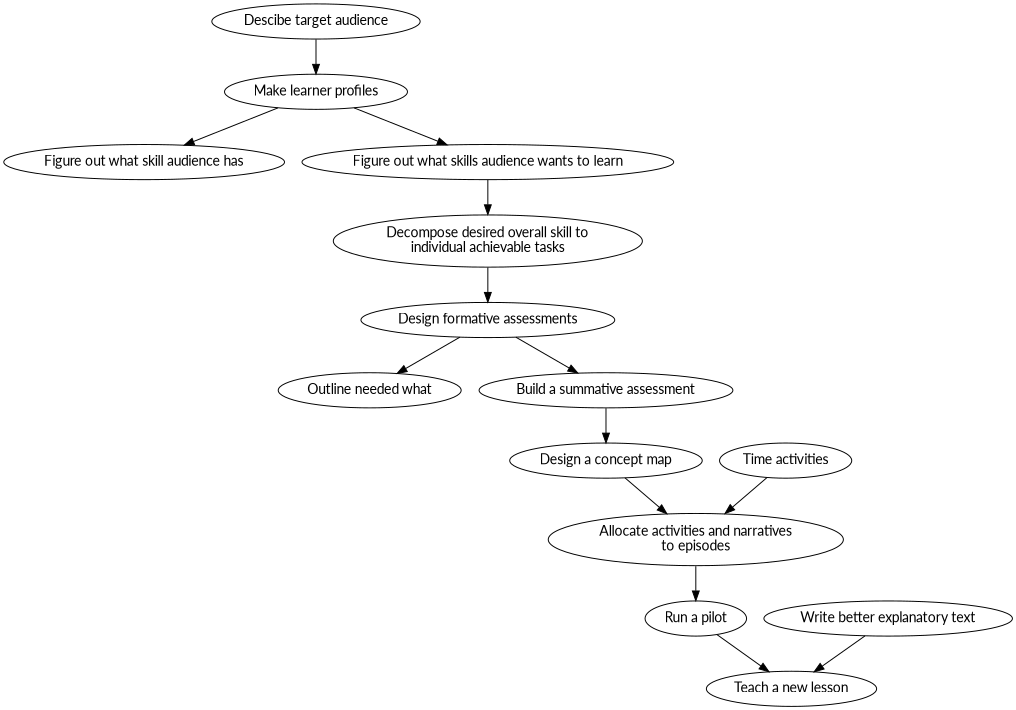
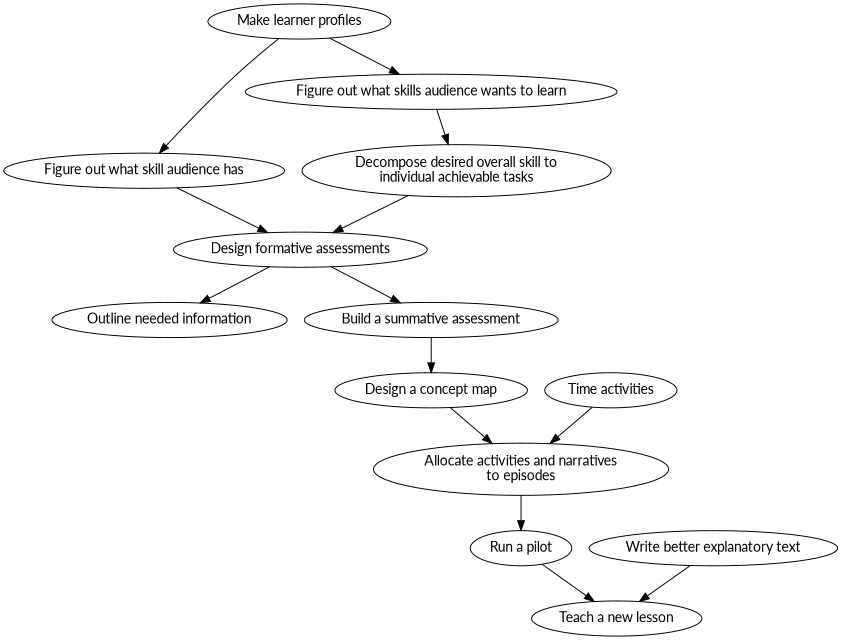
  digraph {
    fontname=Lato
    node [fontname=Lato]
    edge [fontname=Lato]
-   "Descibe target audience"
    "Make learner profiles"
    "Figure out what skill audience has"
    "Figure out what skills audience wants to learn"
    "Design formative assessments"
    "Decompose desired overall skill to\nindividual achievable tasks"
-   "Outline needed information" [label="Outline needed what"]
+   "Outline needed information"
    "Build a summative assessment"
    "Design a concept map"
    "Write better explanatory text"
    "Teach a new lesson"
    "Allocate activities and narratives\nto episodes"
    "Time activities"
    "Run a pilot"
-   "Descibe target audience" -> "Make learner profiles"
    "Make learner profiles" -> "Figure out what skill audience has"
    "Make learner profiles" -> "Figure out what skills audience wants to learn"
+   "Figure out what skill audience has" -> "Design formative assessments"
    "Figure out what skills audience wants to learn" -> "Decompose desired overall skill to\nindividual achievable tasks"
    "Design formative assessments" -> "Outline needed information"
    "Design formative assessments" -> "Build a summative assessment"
    "Decompose desired overall skill to\nindividual achievable tasks" -> "Design formative assessments"
    "Build a summative assessment" -> "Design a concept map"
    "Design a concept map" -> "Allocate activities and narratives\nto episodes"
    "Write better explanatory text" -> "Teach a new lesson"
    "Allocate activities and narratives\nto episodes" -> "Run a pilot"
    "Time activities" -> "Allocate activities and narratives\nto episodes"
    "Run a pilot" -> "Teach a new lesson"
  }
